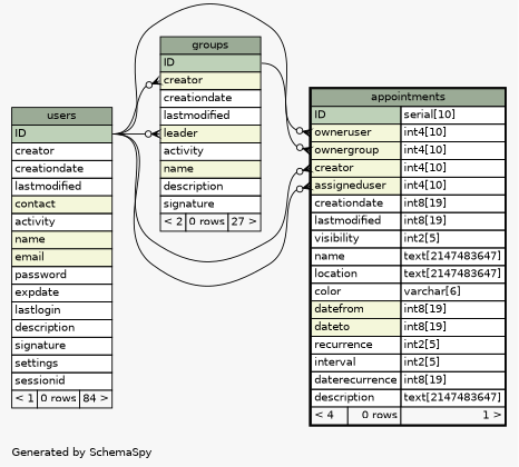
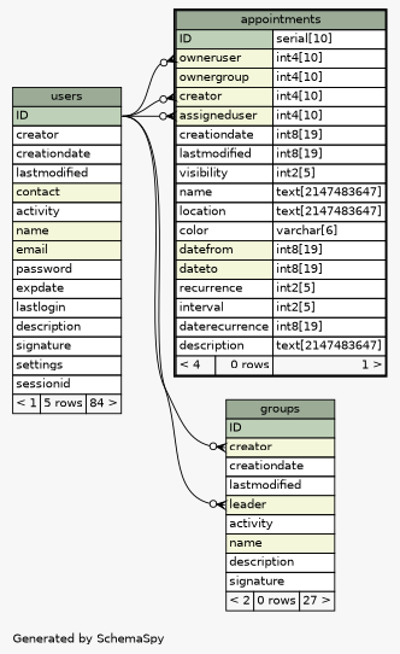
  digraph {
    bgcolor="#f7f7f7"
    fontname=Helvetica
    fontsize=11
    label="\nGenerated by SchemaSpy"
    labeljust=l
    nodesep=0.18
    rankdir=RL
    ranksep=0.46
    node [fontname=Helvetica fontsize=11 shape=plaintext]
    edge [arrowhead=none arrowsize=0.8 arrowtail=crowodot dir=back headport="ID:e" tailport="creator:w"]
    n1 [label=<     <TABLE BORDER="2" CELLBORDER="1" CELLSPACING="0" BGCOLOR="#ffffff">       <TR><TD COLSPAN="3" BGCOLOR="#9bab96" ALIGN="CENTER">appointments</TD></TR>       <TR><TD PORT="ID" COLSPAN="2" BGCOLOR="#bed1b8" ALIGN="LEFT">ID</TD><TD PORT="ID.type" ALIGN="LEFT">serial[10]</TD></TR>       <TR><TD PORT="owneruser" COLSPAN="2" BGCOLOR="#f4f7da" ALIGN="LEFT">owneruser</TD><TD PORT="owneruser.type" ALIGN="LEFT">int4[10]</TD></TR>       <TR><TD PORT="ownergroup" COLSPAN="2" BGCOLOR="#f4f7da" ALIGN="LEFT">ownergroup</TD><TD PORT="ownergroup.type" ALIGN="LEFT">int4[10]</TD></TR>       <TR><TD PORT="creator" COLSPAN="2" BGCOLOR="#f4f7da" ALIGN="LEFT">creator</TD><TD PORT="creator.type" ALIGN="LEFT">int4[10]</TD></TR>       <TR><TD PORT="assigneduser" COLSPAN="2" BGCOLOR="#f4f7da" ALIGN="LEFT">assigneduser</TD><TD PORT="assigneduser.type" ALIGN="LEFT">int4[10]</TD></TR>       <TR><TD PORT="creationdate" COLSPAN="2" ALIGN="LEFT">creationdate</TD><TD PORT="creationdate.type" ALIGN="LEFT">int8[19]</TD></TR>       <TR><TD PORT="lastmodified" COLSPAN="2" ALIGN="LEFT">lastmodified</TD><TD PORT="lastmodified.type" ALIGN="LEFT">int8[19]</TD></TR>       <TR><TD PORT="visibility" COLSPAN="2" ALIGN="LEFT">visibility</TD><TD PORT="visibility.type" ALIGN="LEFT">int2[5]</TD></TR>       <TR><TD PORT="name" COLSPAN="2" ALIGN="LEFT">name</TD><TD PORT="name.type" ALIGN="LEFT">text[2147483647]</TD></TR>       <TR><TD PORT="location" COLSPAN="2" ALIGN="LEFT">location</TD><TD PORT="location.type" ALIGN="LEFT">text[2147483647]</TD></TR>       <TR><TD PORT="color" COLSPAN="2" ALIGN="LEFT">color</TD><TD PORT="color.type" ALIGN="LEFT">varchar[6]</TD></TR>       <TR><TD PORT="datefrom" COLSPAN="2" BGCOLOR="#f4f7da" ALIGN="LEFT">datefrom</TD><TD PORT="datefrom.type" ALIGN="LEFT">int8[19]</TD></TR>       <TR><TD PORT="dateto" COLSPAN="2" BGCOLOR="#f4f7da" ALIGN="LEFT">dateto</TD><TD PORT="dateto.type" ALIGN="LEFT">int8[19]</TD></TR>       <TR><TD PORT="recurrence" COLSPAN="2" ALIGN="LEFT">recurrence</TD><TD PORT="recurrence.type" ALIGN="LEFT">int2[5]</TD></TR>       <TR><TD PORT="interval" COLSPAN="2" ALIGN="LEFT">interval</TD><TD PORT="interval.type" ALIGN="LEFT">int2[5]</TD></TR>       <TR><TD PORT="daterecurrence" COLSPAN="2" ALIGN="LEFT">daterecurrence</TD><TD PORT="daterecurrence.type" ALIGN="LEFT">int8[19]</TD></TR>       <TR><TD PORT="description" COLSPAN="2" ALIGN="LEFT">description</TD><TD PORT="description.type" ALIGN="LEFT">text[2147483647]</TD></TR>       <TR><TD ALIGN="LEFT" BGCOLOR="#f7f7f7">&lt; 4</TD><TD ALIGN="RIGHT" BGCOLOR="#f7f7f7">0 rows</TD><TD ALIGN="RIGHT" BGCOLOR="#f7f7f7">1 &gt;</TD></TR>     </TABLE>>]
-   n2 [label=<     <TABLE BORDER="0" CELLBORDER="1" CELLSPACING="0" BGCOLOR="#ffffff">       <TR><TD COLSPAN="3" BGCOLOR="#9bab96" ALIGN="CENTER">users</TD></TR>       <TR><TD PORT="ID" COLSPAN="3" BGCOLOR="#bed1b8" ALIGN="LEFT">ID</TD></TR>       <TR><TD PORT="creator" COLSPAN="3" ALIGN="LEFT">creator</TD></TR>       <TR><TD PORT="creationdate" COLSPAN="3" ALIGN="LEFT">creationdate</TD></TR>       <TR><TD PORT="lastmodified" COLSPAN="3" ALIGN="LEFT">lastmodified</TD></TR>       <TR><TD PORT="contact" COLSPAN="3" BGCOLOR="#f4f7da" ALIGN="LEFT">contact</TD></TR>       <TR><TD PORT="activity" COLSPAN="3" ALIGN="LEFT">activity</TD></TR>       <TR><TD PORT="name" COLSPAN="3" BGCOLOR="#f4f7da" ALIGN="LEFT">name</TD></TR>       <TR><TD PORT="email" COLSPAN="3" BGCOLOR="#f4f7da" ALIGN="LEFT">email</TD></TR>       <TR><TD PORT="password" COLSPAN="3" ALIGN="LEFT">password</TD></TR>       <TR><TD PORT="expdate" COLSPAN="3" ALIGN="LEFT">expdate</TD></TR>       <TR><TD PORT="lastlogin" COLSPAN="3" ALIGN="LEFT">lastlogin</TD></TR>       <TR><TD PORT="description" COLSPAN="3" ALIGN="LEFT">description</TD></TR>       <TR><TD PORT="signature" COLSPAN="3" ALIGN="LEFT">signature</TD></TR>       <TR><TD PORT="settings" COLSPAN="3" ALIGN="LEFT">settings</TD></TR>       <TR><TD PORT="sessionid" COLSPAN="3" ALIGN="LEFT">sessionid</TD></TR>       <TR><TD ALIGN="LEFT" BGCOLOR="#f7f7f7">&lt; 1</TD><TD ALIGN="RIGHT" BGCOLOR="#f7f7f7">0 rows</TD><TD ALIGN="RIGHT" BGCOLOR="#f7f7f7">84 &gt;</TD></TR>     </TABLE>>]
+   n2 [label=<     <TABLE BORDER="0" CELLBORDER="1" CELLSPACING="0" BGCOLOR="#ffffff">       <TR><TD COLSPAN="3" BGCOLOR="#9bab96" ALIGN="CENTER">users</TD></TR>       <TR><TD PORT="ID" COLSPAN="3" BGCOLOR="#bed1b8" ALIGN="LEFT">ID</TD></TR>       <TR><TD PORT="creator" COLSPAN="3" ALIGN="LEFT">creator</TD></TR>       <TR><TD PORT="creationdate" COLSPAN="3" ALIGN="LEFT">creationdate</TD></TR>       <TR><TD PORT="lastmodified" COLSPAN="3" ALIGN="LEFT">lastmodified</TD></TR>       <TR><TD PORT="contact" COLSPAN="3" BGCOLOR="#f4f7da" ALIGN="LEFT">contact</TD></TR>       <TR><TD PORT="activity" COLSPAN="3" ALIGN="LEFT">activity</TD></TR>       <TR><TD PORT="name" COLSPAN="3" BGCOLOR="#f4f7da" ALIGN="LEFT">name</TD></TR>       <TR><TD PORT="email" COLSPAN="3" BGCOLOR="#f4f7da" ALIGN="LEFT">email</TD></TR>       <TR><TD PORT="password" COLSPAN="3" ALIGN="LEFT">password</TD></TR>       <TR><TD PORT="expdate" COLSPAN="3" ALIGN="LEFT">expdate</TD></TR>       <TR><TD PORT="lastlogin" COLSPAN="3" ALIGN="LEFT">lastlogin</TD></TR>       <TR><TD PORT="description" COLSPAN="3" ALIGN="LEFT">description</TD></TR>       <TR><TD PORT="signature" COLSPAN="3" ALIGN="LEFT">signature</TD></TR>       <TR><TD PORT="settings" COLSPAN="3" ALIGN="LEFT">settings</TD></TR>       <TR><TD PORT="sessionid" COLSPAN="3" ALIGN="LEFT">sessionid</TD></TR>       <TR><TD ALIGN="LEFT" BGCOLOR="#f7f7f7">&lt; 1</TD><TD ALIGN="RIGHT" BGCOLOR="#f7f7f7">5 rows</TD><TD ALIGN="RIGHT" BGCOLOR="#f7f7f7">84 &gt;</TD></TR>     </TABLE>>]
    n3 [label=<     <TABLE BORDER="0" CELLBORDER="1" CELLSPACING="0" BGCOLOR="#ffffff">       <TR><TD COLSPAN="3" BGCOLOR="#9bab96" ALIGN="CENTER">groups</TD></TR>       <TR><TD PORT="ID" COLSPAN="3" BGCOLOR="#bed1b8" ALIGN="LEFT">ID</TD></TR>       <TR><TD PORT="creator" COLSPAN="3" BGCOLOR="#f4f7da" ALIGN="LEFT">creator</TD></TR>       <TR><TD PORT="creationdate" COLSPAN="3" ALIGN="LEFT">creationdate</TD></TR>       <TR><TD PORT="lastmodified" COLSPAN="3" ALIGN="LEFT">lastmodified</TD></TR>       <TR><TD PORT="leader" COLSPAN="3" BGCOLOR="#f4f7da" ALIGN="LEFT">leader</TD></TR>       <TR><TD PORT="activity" COLSPAN="3" ALIGN="LEFT">activity</TD></TR>       <TR><TD PORT="name" COLSPAN="3" BGCOLOR="#f4f7da" ALIGN="LEFT">name</TD></TR>       <TR><TD PORT="description" COLSPAN="3" ALIGN="LEFT">description</TD></TR>       <TR><TD PORT="signature" COLSPAN="3" ALIGN="LEFT">signature</TD></TR>       <TR><TD ALIGN="LEFT" BGCOLOR="#f7f7f7">&lt; 2</TD><TD ALIGN="RIGHT" BGCOLOR="#f7f7f7">0 rows</TD><TD ALIGN="RIGHT" BGCOLOR="#f7f7f7">27 &gt;</TD></TR>     </TABLE>>]
    n1 -> n2 [tailport="assigneduser:w"]
    n1 -> n2
    n1 -> n2 [tailport="owneruser:w"]
-   n1 -> n3 [tailport="ownergroup:w"]
    n3 -> n2
    n3 -> n2 [tailport="leader:w"]
  }
